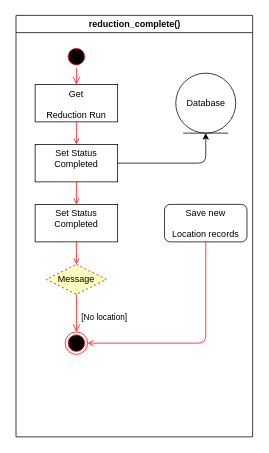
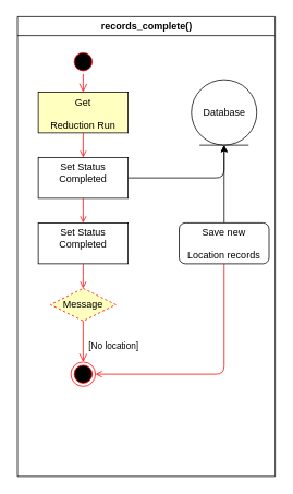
  <mxCell id="0" />
  <mxCell id="1" parent="0" />
- <mxCell id="2" value="reduction_complete()" style="swimlane;whiteSpace=wrap" parent="1" vertex="1"><mxGeometry x="20.5" y="20" width="315.5" height="562" as="geometry" /></mxCell>
+ <mxCell id="2" value="records_complete()" style="swimlane;whiteSpace=wrap" parent="1" vertex="1"><mxGeometry x="20.5" y="20" width="315.5" height="562" as="geometry" /></mxCell>
  <mxCell id="3" value="" style="ellipse;shape=startState;fillColor=#000000;strokeColor=#ff0000;" parent="2" vertex="1"><mxGeometry x="65.5" y="40" width="30" height="30" as="geometry" /></mxCell>
  <mxCell id="4" value="" style="edgeStyle=elbowEdgeStyle;elbow=horizontal;verticalAlign=bottom;endArrow=open;endSize=8;strokeColor=#FF0000;endFill=1;rounded=0" parent="2" source="3" target="5" edge="1"><mxGeometry x="65.5" y="40" as="geometry"><mxPoint x="80.5" y="110" as="targetPoint" /></mxGeometry></mxCell>
- <mxCell id="5" value="Get &#10;&#10;Reduction Run" style="verticalAlign=bottom;" parent="2" vertex="1"><mxGeometry x="25.5" y="92" width="110" height="50" as="geometry" /></mxCell>
+ <mxCell id="5" value="Get &#10;&#10;Reduction Run" style="verticalAlign=bottom;fillColor=#ffffc0;" parent="2" vertex="1"><mxGeometry x="25.5" y="92" width="110" height="50" as="geometry" /></mxCell>
  <mxCell id="6" value="Set Status&#10;Completed&#10;" style="" parent="2" vertex="1"><mxGeometry x="25.5" y="172" width="110" height="50" as="geometry" /></mxCell>
  <mxCell id="7" value="" style="endArrow=open;strokeColor=#FF0000;endFill=1;rounded=0" parent="2" source="5" target="6" edge="1"><mxGeometry relative="1" as="geometry" /></mxCell>
  <mxCell id="8" value="Database" style="ellipse;shape=umlEntity;whiteSpace=wrap;html=1;" vertex="1" parent="2"><mxGeometry x="213" y="77" width="80" height="80" as="geometry" /></mxCell>
  <mxCell id="9" value="" style="endArrow=classic;html=1;exitX=1;exitY=0.5;exitDx=0;exitDy=0;entryX=0.5;entryY=1;entryDx=0;entryDy=0;edgeStyle=orthogonalEdgeStyle;" edge="1" parent="2" source="6" target="8"><mxGeometry width="50" height="50" relative="1" as="geometry"><mxPoint x="161" y="242" as="sourcePoint" /><mxPoint x="211" y="192" as="targetPoint" /></mxGeometry></mxCell>
  <mxCell id="10" value="Message" style="rhombus;whiteSpace=wrap;html=1;fillColor=#ffffc0;strokeColor=#ff0000;dashed=1;" vertex="1" parent="2"><mxGeometry x="40.5" y="332" width="80" height="40" as="geometry" /></mxCell>
+ <mxCell id="11" style="edgeStyle=orthogonalEdgeStyle;rounded=0;orthogonalLoop=1;jettySize=auto;html=1;exitX=0.5;exitY=0;exitDx=0;exitDy=0;entryX=0.5;entryY=1;entryDx=0;entryDy=0;" edge="1" parent="2" source="12" target="8"><mxGeometry relative="1" as="geometry" /></mxCell>
  <mxCell id="12" value="Save new &#10;&#10;Location records" style="rounded=1;" vertex="1" parent="2"><mxGeometry x="198" y="252" width="110" height="50" as="geometry" /></mxCell>
  <mxCell id="13" value="" style="ellipse;html=1;shape=endState;fillColor=#000000;strokeColor=#ff0000;" vertex="1" parent="2"><mxGeometry x="65.5" y="422" width="30" height="30" as="geometry" /></mxCell>
  <mxCell id="14" value="[No location]" style="edgeStyle=orthogonalEdgeStyle;html=1;align=left;verticalAlign=top;endArrow=open;endSize=8;strokeColor=#ff0000;entryX=0.5;entryY=0;entryDx=0;entryDy=0;" edge="1" source="10" parent="2" target="13"><mxGeometry x="-0.333" y="5" relative="1" as="geometry"><mxPoint x="80.5" y="402" as="targetPoint" /><Array as="points" /><mxPoint as="offset" /></mxGeometry></mxCell>
  <mxCell id="15" value="" style="endArrow=open;strokeColor=#FF0000;endFill=1;rounded=1;exitX=0.5;exitY=1;exitDx=0;exitDy=0;entryX=1;entryY=0.5;entryDx=0;entryDy=0;edgeStyle=orthogonalEdgeStyle;" edge="1" parent="2" source="12" target="13"><mxGeometry relative="1" as="geometry"><mxPoint x="265.5" y="322" as="sourcePoint" /><mxPoint x="135.5" y="427" as="targetPoint" /></mxGeometry></mxCell>
  <mxCell id="16" value="Set Status&#10;Completed&#10;" style="" vertex="1" parent="1"><mxGeometry x="46" y="272" width="110" height="50" as="geometry" /></mxCell>
  <mxCell id="17" value="" style="endArrow=open;strokeColor=#FF0000;endFill=1;rounded=0;exitX=0.5;exitY=1;exitDx=0;exitDy=0;entryX=0.5;entryY=0;entryDx=0;entryDy=0;" edge="1" parent="1" source="6" target="16"><mxGeometry relative="1" as="geometry"><mxPoint x="111" y="172" as="sourcePoint" /><mxPoint x="101" y="275" as="targetPoint" /></mxGeometry></mxCell>
  <mxCell id="18" value="" style="endArrow=open;strokeColor=#FF0000;endFill=1;rounded=0;exitX=0.5;exitY=1;exitDx=0;exitDy=0;entryX=0.5;entryY=0;entryDx=0;entryDy=0;" edge="1" parent="1" source="16" target="10"><mxGeometry relative="1" as="geometry"><mxPoint x="111" y="252" as="sourcePoint" /><mxPoint x="111" y="282" as="targetPoint" /></mxGeometry></mxCell>
